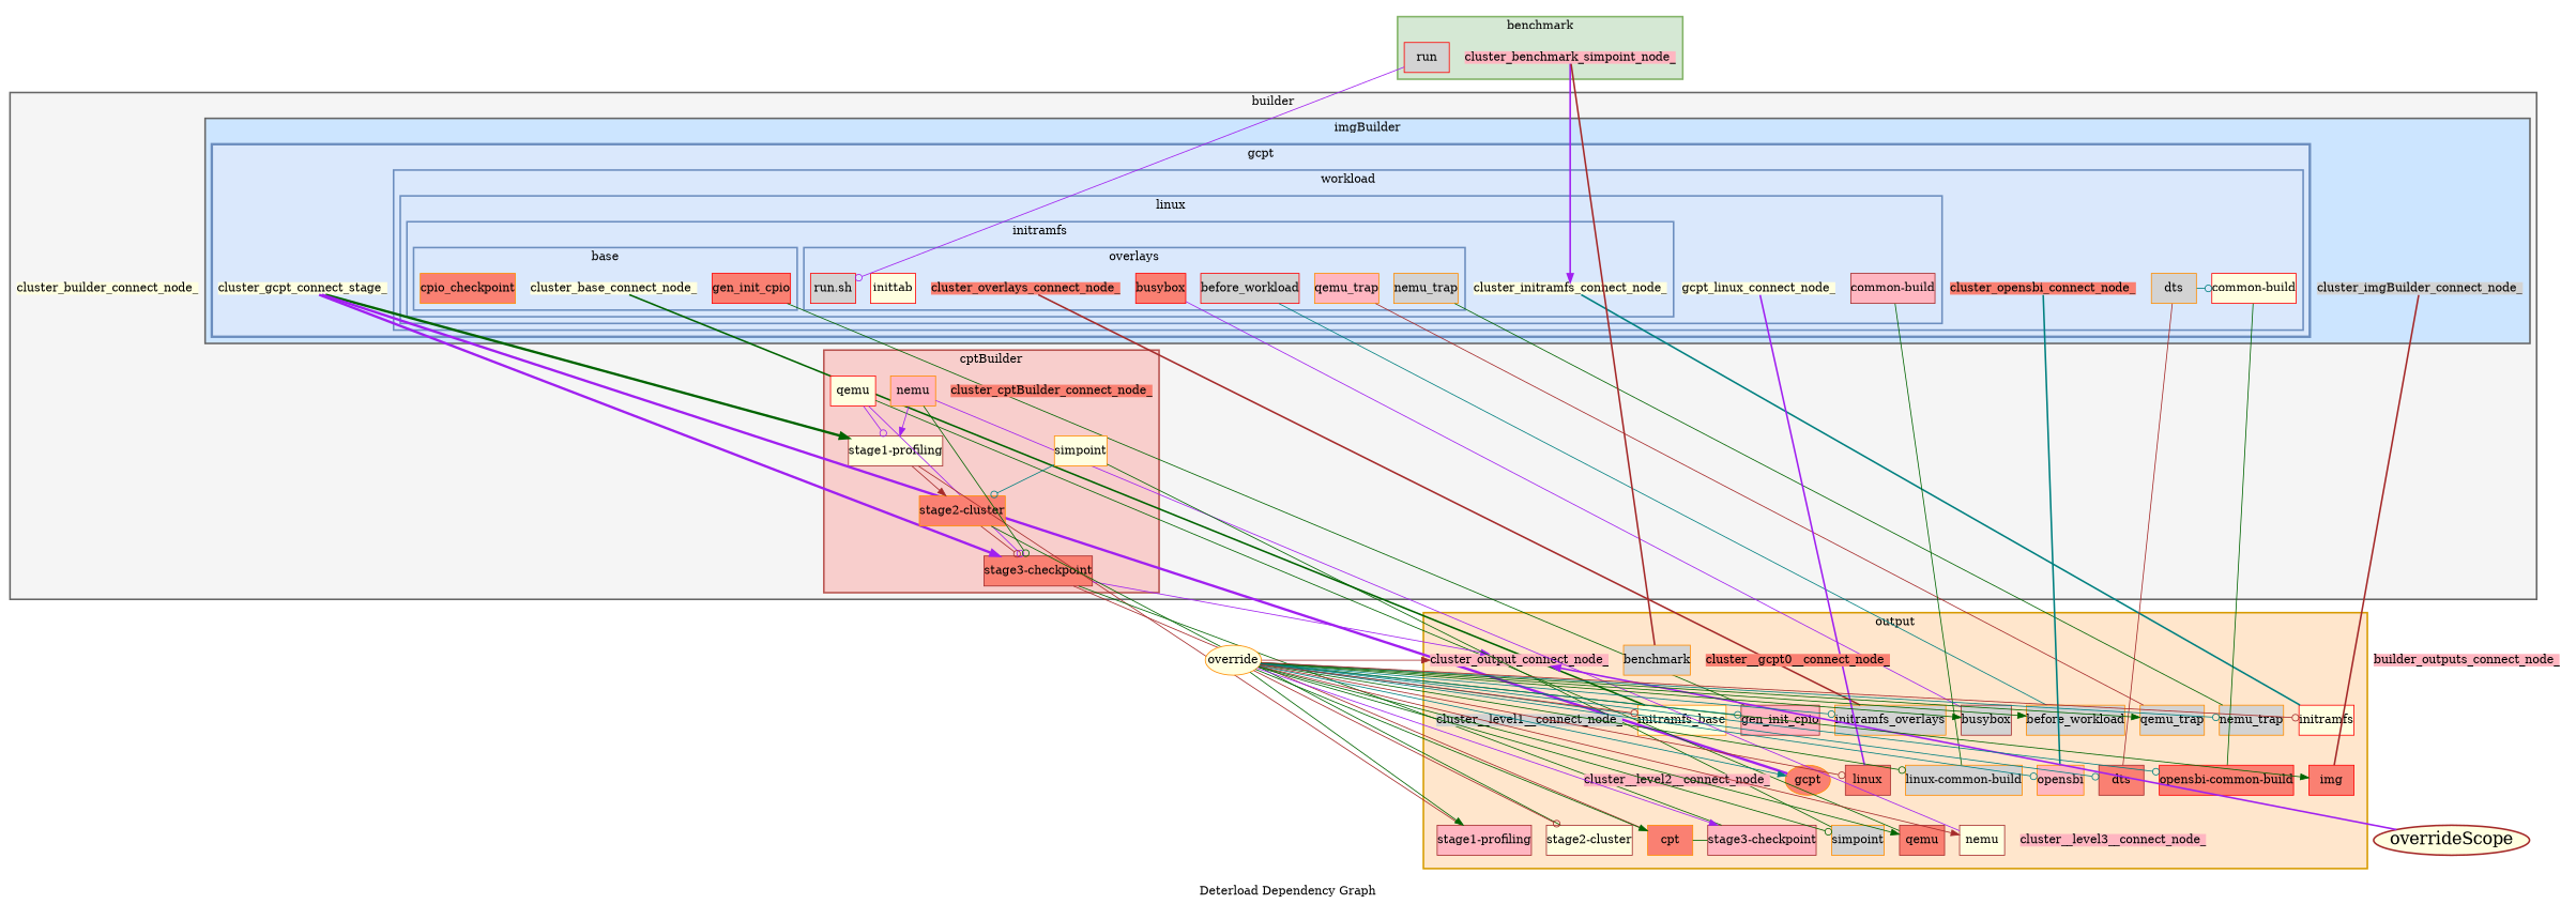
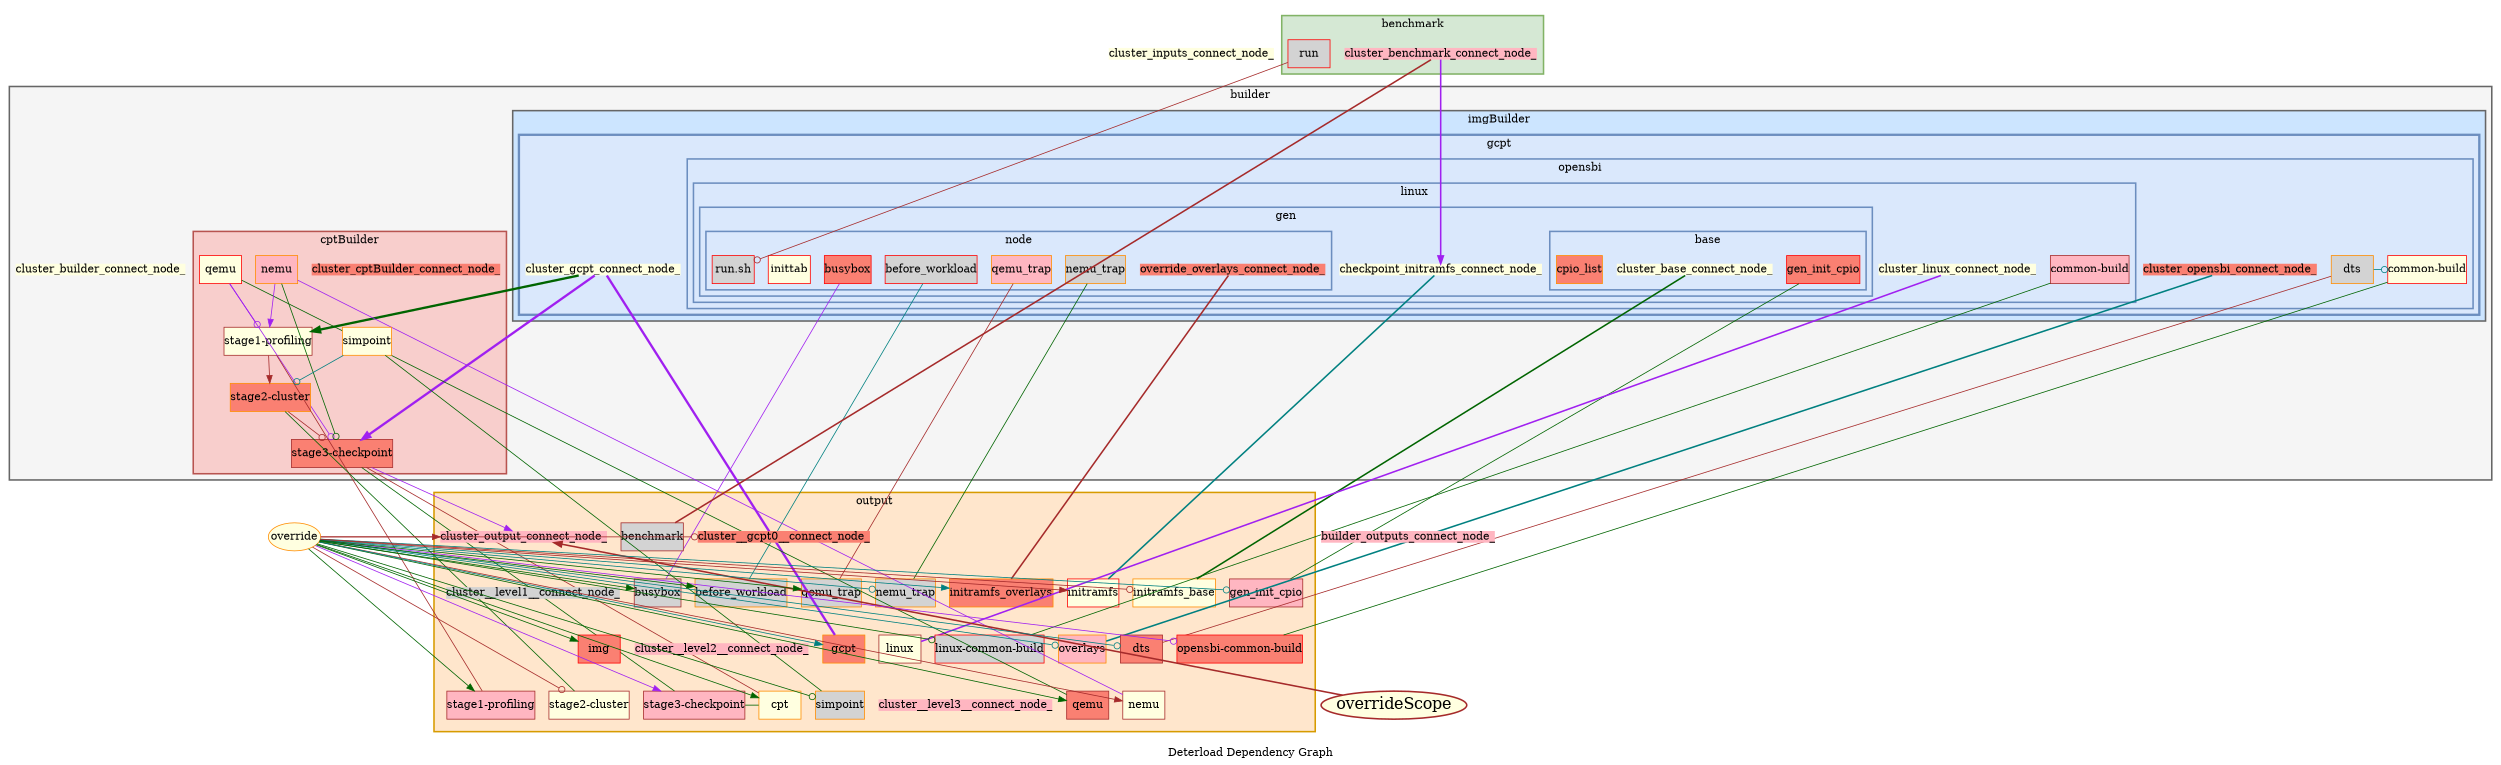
  digraph {
    compound=True
    label="Deterload Dependency Graph"
    splines=line
    node [color=darkorange fillcolor=lightyellow margin=0 shape=box style=filled]
    edge [color=darkgreen]
    cluster_base_connect_node_ [height=0 shape=none width=0]
    n2 [color=red fillcolor=salmon label=gen_init_cpio]
-   n3 [fillcolor=salmon label=cpio_checkpoint]
-   cluster_overlays_connect_node_ [fillcolor=salmon height=0 shape=none width=0]
+   n3 [fillcolor=salmon label=cpio_list]
+   cluster_overlays_connect_node_ [fillcolor=salmon height=0 shape=none width=0 label=override_overlays_connect_node_]
    n5 [color=red fillcolor=salmon label=busybox]
    n6 [color=red fillcolor=lightgrey label=before_workload]
    n7 [fillcolor=lightpink label=qemu_trap]
    n8 [fillcolor=lightgrey label=nemu_trap]
    n9 [color=red label=inittab]
    n10 [color=red fillcolor=lightgrey label="run.sh"]
-   cluster_initramfs_connect_node_ [height=0 shape=none width=0]
-   cluster_linux_connect_node_ [height=0 shape=none width=0 label=gcpt_linux_connect_node_]
+   cluster_initramfs_connect_node_ [height=0 shape=none width=0 label=checkpoint_initramfs_connect_node_]
+   cluster_linux_connect_node_ [height=0 shape=none width=0]
    n13 [color=brown fillcolor=lightpink label="common-build"]
    cluster_opensbi_connect_node_ [color=brown fillcolor=salmon height=0 shape=none width=0]
    n15 [fillcolor=lightgrey label=dts]
    n16 [color=red label="common-build"]
-   cluster_gcpt_connect_node_ [height=0 shape=none width=0 label=cluster_gcpt_connect_stage_]
-   cluster_imgBuilder_connect_node_ [color=brown fillcolor=lightgrey height=0 shape=none width=0]
+   cluster_gcpt_connect_node_ [height=0 shape=none width=0]
    cluster_cptBuilder_connect_node_ [color=red fillcolor=salmon height=0 shape=none width=0]
    n20 [color=red label=qemu]
    n21 [color=brown label="stage1-profiling"]
    n22 [color=brown fillcolor=salmon label="stage3-checkpoint"]
    n23 [fillcolor=lightpink label=nemu]
    n24 [fillcolor=salmon label="stage2-cluster"]
    n25 [label=simpoint]
    cluster_builder_connect_node_ [color=brown height=0 shape=none width=0]
-   cluster_benchmark_connect_node_ [color=red fillcolor=lightpink height=0 shape=none width=0 label=cluster_benchmark_simpoint_node_]
+   cluster_benchmark_connect_node_ [color=red fillcolor=lightpink height=0 shape=none width=0]
    n28 [color=red fillcolor=lightgrey label=run]
+   cluster_inputs_connect_node_ [color=red height=0 shape=none width=0]
    n30 [color=red fillcolor=salmon height=0 label=cluster__gcpt0__connect_node_ shape=none width=0]
-   n31 [fillcolor=lightgrey label=benchmark]
+   n31 [color=brown fillcolor=lightgrey label=benchmark]
    cluster__level3__connect_node_ [fillcolor=lightpink height=0 shape=none width=0]
    n33 [color=brown label=nemu]
    n34 [color=brown fillcolor=salmon label=qemu]
    n35 [fillcolor=lightgrey label=simpoint]
    n36 [color=brown fillcolor=lightpink label="stage1-profiling"]
    n37 [color=brown label="stage2-cluster"]
    n38 [color=brown fillcolor=lightpink label="stage3-checkpoint"]
-   n39 [fillcolor=salmon label=cpt]
+   n39 [label=cpt]
    cluster__level2__connect_node_ [fillcolor=lightpink height=0 shape=none width=0]
-   n41 [fillcolor=lightgrey label="linux-common-build"]
-   n42 [color=brown fillcolor=salmon label=linux]
+   n41 [color=red fillcolor=lightgrey label="linux-common-build"]
+   n42 [color=brown label=linux]
    n43 [color=brown fillcolor=salmon label=dts]
    n44 [color=red fillcolor=salmon label="opensbi-common-build"]
-   n45 [fillcolor=lightpink label=opensbi]
-   n46 [fillcolor=salmon label=gcpt shape=ellipse]
+   n45 [fillcolor=lightpink label=overlays]
+   n46 [fillcolor=salmon label=gcpt]
    n47 [color=red fillcolor=salmon label=img]
    cluster__level1__connect_node_ [fillcolor=lightgrey height=0 shape=none width=0]
    n49 [color=brown fillcolor=lightpink label=gen_init_cpio]
    n50 [label=initramfs_base]
    n51 [color=brown fillcolor=lightgrey label=busybox]
    n52 [fillcolor=lightgrey label=before_workload]
    n53 [fillcolor=lightgrey label=nemu_trap]
    n54 [fillcolor=lightgrey label=qemu_trap]
-   n55 [fillcolor=lightgrey label=initramfs_overlays]
+   n55 [fillcolor=salmon label=initramfs_overlays]
    n56 [color=red label=initramfs]
    cluster_output_connect_node_ [color=brown fillcolor=lightpink height=0 shape=none width=0]
    n58 [color=red fillcolor=lightpink height=0 label=builder_outputs_connect_node_ shape=none width=0]
    n59 [color=brown fontsize=20 label=overrideScope penwidth=2 shape=oval]
    n60 [label=override shape=oval]
    subgraph cluster_1 {
      bgcolor="#F5F5F5"
      label=builder
      pencolor="#666666"
      penwidth=2
      cluster_builder_connect_node_
      subgraph cluster_2 {
        bgcolor="#CCE5FF"
        label=imgBuilder
        pencolor="#666666"
        penwidth=2
-       cluster_imgBuilder_connect_node_
        subgraph cluster_3 {
          bgcolor="#DAE8FC"
          label=gcpt
          pencolor="#6C8EBF"
          penwidth=3
          cluster_gcpt_connect_node_
          subgraph cluster_4 {
            bgcolor="#DAE8FC"
-           label=workload
+           label=opensbi
            pencolor="#6C8EBF"
            penwidth=2
            cluster_opensbi_connect_node_
            n15
            n16
            subgraph cluster_5 {
              bgcolor="#DAE8FC"
              label=linux
              pencolor="#6C8EBF"
              penwidth=2
              cluster_linux_connect_node_
              n13
              subgraph cluster_6 {
                bgcolor="#DAE8FC"
-               label=initramfs
+               label=gen
                pencolor="#6C8EBF"
                penwidth=2
                cluster_initramfs_connect_node_
                subgraph cluster_7 {
                  bgcolor="#DAE8FC"
                  label=base
                  pencolor="#6C8EBF"
                  penwidth=2
                  cluster_base_connect_node_
                  n2
                  n3
                }
                subgraph cluster_8 {
                  bgcolor="#DAE8FC"
-                 label=overlays
+                 label="node"
                  pencolor="#6C8EBF"
                  penwidth=2
                  cluster_overlays_connect_node_
                  n5
                  n6
                  n7
                  n8
                  n9
                  n10
                }
              }
            }
          }
        }
      }
      subgraph cluster_9 {
        bgcolor="#F8CECC"
        label=cptBuilder
        pencolor="#B85450"
        penwidth=2
        cluster_cptBuilder_connect_node_
        n20
        n21
        n22
        n23
        n24
        n25
      }
    }
    subgraph cluster_10 {
      label=""
      pencolor=transparent
      penwidth=2
+     cluster_inputs_connect_node_
      subgraph cluster_11 {
        bgcolor="#D5E8D4"
        label=benchmark
        pencolor="#82B366"
        penwidth=2
        cluster_benchmark_connect_node_
        n28
      }
    }
    subgraph cluster_12 {
      label=""
      pencolor=transparent
      penwidth=2
      n58
      n59
      n60
      subgraph cluster_13 {
        bgcolor="#FFE6CC"
        label=output
        pencolor="#D79B00"
        penwidth=2
        cluster_output_connect_node_
        subgraph cluster_14 {
          bgcolor="#FFE6CC"
          label=""
          pencolor=transparent
          penwidth=2
          n30
          n31
        }
        subgraph cluster_15 {
          bgcolor="#FFE6CC"
          label=""
          pencolor=transparent
          penwidth=2
          cluster__level3__connect_node_
          n33
          n34
          n35
          n36
          n37
          n38
          n39
        }
        subgraph cluster_16 {
          bgcolor="#FFE6CC"
          label=""
          pencolor=transparent
          penwidth=2
          cluster__level2__connect_node_
          n41
          n42
          n43
          n44
          n45
          n46
          n47
        }
        subgraph cluster_17 {
          bgcolor="#FFE6CC"
          label=""
          pencolor=transparent
          penwidth=2
          cluster__level1__connect_node_
          n49
          n50
          n51
          n52
          n53
          n54
          n55
          n56
        }
      }
    }
    cluster_base_connect_node_ -> n50 [dir=none penwidth=2]
    n2 -> n49 [dir=none]
    cluster_overlays_connect_node_ -> n55 [color=brown dir=none penwidth=2]
    n5 -> n51 [color=purple dir=none]
    n6 -> n52 [color=teal dir=none]
    n7 -> n54 [color=brown dir=none]
    n8 -> n53 [dir=none]
    cluster_initramfs_connect_node_ -> n56 [color=teal dir=none penwidth=2]
    cluster_linux_connect_node_ -> n42 [color=purple dir=none penwidth=2]
    n13 -> n41 [dir=none]
    cluster_opensbi_connect_node_ -> n45 [color=teal dir=none penwidth=2]
    n15 -> n16 [arrowhead=odot color=teal constraint=False]
    n15 -> n43 [color=brown dir=none]
    n16 -> n44 [dir=none]
    cluster_gcpt_connect_node_ -> n21 [arrowhead=normal penwidth=3]
    cluster_gcpt_connect_node_ -> n22 [arrowhead=normal color=purple penwidth=3]
    cluster_gcpt_connect_node_ -> n46 [color=purple dir=none penwidth=3]
-   cluster_imgBuilder_connect_node_ -> n20 [color=transparent penwidth=2]
-   cluster_imgBuilder_connect_node_ -> n47 [color=brown dir=none penwidth=2]
    n20 -> n21 [arrowhead=odot color=purple]
    n20 -> n22 [arrowhead=odot color=purple]
    n20 -> n34 [dir=none]
    n21 -> n24 [arrowhead=normal color=brown]
    n21 -> n36 [color=brown dir=none]
    n22 -> n31 [color=transparent]
    n22 -> n31 [color=transparent]
    n22 -> n31 [color=transparent]
    n22 -> n31 [color=transparent]
    n22 -> n31 [color=transparent]
    n22 -> n38 [dir=none]
    n22 -> n39 [color=brown dir=none]
    n22 -> cluster_output_connect_node_ [arrowhead=normal color=purple]
    n23 -> n21 [arrowhead=normal color=purple]
    n23 -> n22 [arrowhead=odot]
    n23 -> n33 [color=purple dir=none]
    n24 -> n22 [arrowhead=odot color=brown]
    n24 -> n37 [dir=none]
    n25 -> n24 [arrowhead=odot color=teal]
    n25 -> n35 [dir=none]
    cluster_benchmark_connect_node_ -> cluster_initramfs_connect_node_ [arrowhead=normal color=purple penwidth=2]
    cluster_benchmark_connect_node_ -> n31 [color=brown dir=none penwidth=2]
-   n28 -> n10 [arrowhead=odot color=purple]
+   n28 -> n10 [arrowhead=odot color=brown]
    n30 -> cluster__level1__connect_node_ [color=transparent penwidth=2]
    n38 -> n39 [constraint=False dir=none]
    cluster__level2__connect_node_ -> cluster__level3__connect_node_ [color=transparent penwidth=2]
    n43 -> n59 [color=transparent]
    cluster__level1__connect_node_ -> cluster__level2__connect_node_ [color=transparent penwidth=2]
-   n59 -> cluster_output_connect_node_ [arrowhead=normal color=purple constraint=False penwidth=2]
+   n59 -> cluster_output_connect_node_ [arrowhead=normal color=brown constraint=False penwidth=2]
    n60 -> n33 [arrowhead=normal color=brown constraint=False]
    n60 -> n34 [arrowhead=normal constraint=False]
    n60 -> n35 [arrowhead=odot constraint=False]
    n60 -> n36 [arrowhead=normal constraint=False]
    n60 -> n37 [arrowhead=odot color=brown constraint=False]
    n60 -> n38 [arrowhead=normal color=purple constraint=False]
    n60 -> n39 [arrowhead=normal constraint=False]
    n60 -> n41 [arrowhead=odot constraint=False]
-   n60 -> n42 [arrowhead=odot color=brown constraint=False]
+   n60 -> n30 [arrowhead=odot color=brown constraint=False]
    n60 -> n43 [arrowhead=odot color=teal constraint=False]
-   n60 -> n44 [arrowhead=odot color=teal constraint=False]
+   n60 -> n44 [arrowhead=odot color=purple constraint=False]
    n60 -> n45 [arrowhead=odot color=teal constraint=False]
    n60 -> n46 [arrowhead=normal color=teal constraint=False]
    n60 -> n47 [arrowhead=normal constraint=False]
    n60 -> n49 [arrowhead=odot color=teal constraint=False]
    n60 -> n50 [arrowhead=odot color=brown constraint=False]
    n60 -> n51 [arrowhead=normal constraint=False]
    n60 -> n52 [arrowhead=normal constraint=False]
    n60 -> n53 [arrowhead=odot color=teal constraint=False]
    n60 -> n54 [arrowhead=normal constraint=False]
-   n60 -> n55 [arrowhead=odot color=teal constraint=False]
-   n60 -> n56 [arrowhead=odot color=brown constraint=False]
+   n60 -> n55 [arrowhead=normal color=teal constraint=False]
+   n60 -> n56 [arrowhead=normal color=brown constraint=False]
    n60 -> cluster_output_connect_node_ [arrowhead=normal color=brown constraint=False]
  }
